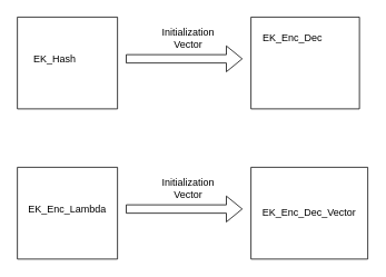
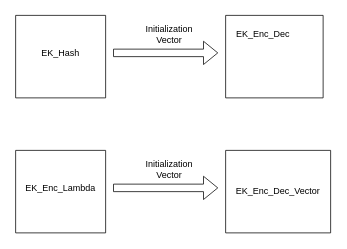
  <mxCell id="0" />
  <mxCell id="1" parent="0" />
  <mxCell id="2" value="" style="swimlane;startSize=0;" vertex="1" parent="1"><mxGeometry x="300" y="20" width="130" height="110" as="geometry" /></mxCell>
  <mxCell id="3" value="EK_Enc_Dec" style="text;html=1;strokeColor=none;fillColor=none;align=center;verticalAlign=middle;whiteSpace=wrap;rounded=0;" vertex="1" parent="2"><mxGeometry x="30" y="15" width="40" height="20" as="geometry" /></mxCell>
  <mxCell id="4" value="" style="swimlane;startSize=0;" vertex="1" parent="1"><mxGeometry x="20" y="20" width="120" height="110" as="geometry" /></mxCell>
- <mxCell id="5" value="EK_Hash" style="text;html=1;strokeColor=none;fillColor=none;align=center;verticalAlign=middle;whiteSpace=wrap;rounded=0;" vertex="1" parent="4"><mxGeometry x="25" y="40" width="40" height="20" as="geometry" /></mxCell>
+ <mxCell id="5" value="EK_Hash" style="text;html=1;strokeColor=none;fillColor=none;align=center;verticalAlign=middle;whiteSpace=wrap;rounded=0;" vertex="1" parent="4"><mxGeometry x="40" y="40" width="40" height="20" as="geometry" /></mxCell>
  <mxCell id="6" value="" style="shape=flexArrow;endArrow=classic;html=1;" edge="1" parent="1"><mxGeometry width="50" height="50" relative="1" as="geometry"><mxPoint x="150" y="70" as="sourcePoint" /><mxPoint x="290" y="70" as="targetPoint" /></mxGeometry></mxCell>
  <mxCell id="7" value="Initialization Vector" style="text;html=1;strokeColor=none;fillColor=none;align=center;verticalAlign=middle;whiteSpace=wrap;rounded=0;" vertex="1" parent="1"><mxGeometry x="180" y="30" width="90" height="30" as="geometry" /></mxCell>
  <mxCell id="8" value="" style="swimlane;startSize=0;" vertex="1" parent="1"><mxGeometry x="300" y="200" width="140" height="110" as="geometry" /></mxCell>
  <mxCell id="9" value="EK_Enc_Dec_Vector" style="text;html=1;strokeColor=none;fillColor=none;align=center;verticalAlign=middle;whiteSpace=wrap;rounded=0;" vertex="1" parent="8"><mxGeometry x="50" y="45" width="40" height="20" as="geometry" /></mxCell>
  <mxCell id="10" value="" style="swimlane;startSize=0;" vertex="1" parent="1"><mxGeometry x="20" y="200" width="120" height="110" as="geometry" /></mxCell>
  <mxCell id="11" value="EK_Enc_Lambda" style="text;html=1;strokeColor=none;fillColor=none;align=center;verticalAlign=middle;whiteSpace=wrap;rounded=0;" vertex="1" parent="10"><mxGeometry x="40" y="40" width="40" height="20" as="geometry" /></mxCell>
  <mxCell id="12" value="" style="shape=flexArrow;endArrow=classic;html=1;" edge="1" parent="1"><mxGeometry width="50" height="50" relative="1" as="geometry"><mxPoint x="150" y="250" as="sourcePoint" /><mxPoint x="290" y="250" as="targetPoint" /></mxGeometry></mxCell>
  <mxCell id="13" value="Initialization Vector" style="text;html=1;strokeColor=none;fillColor=none;align=center;verticalAlign=middle;whiteSpace=wrap;rounded=0;" vertex="1" parent="1"><mxGeometry x="180" y="210" width="90" height="30" as="geometry" /></mxCell>
